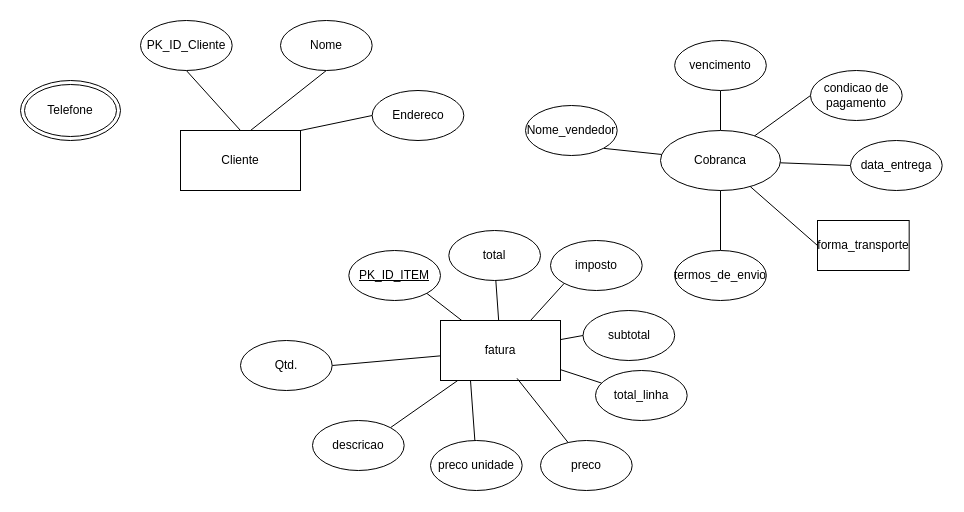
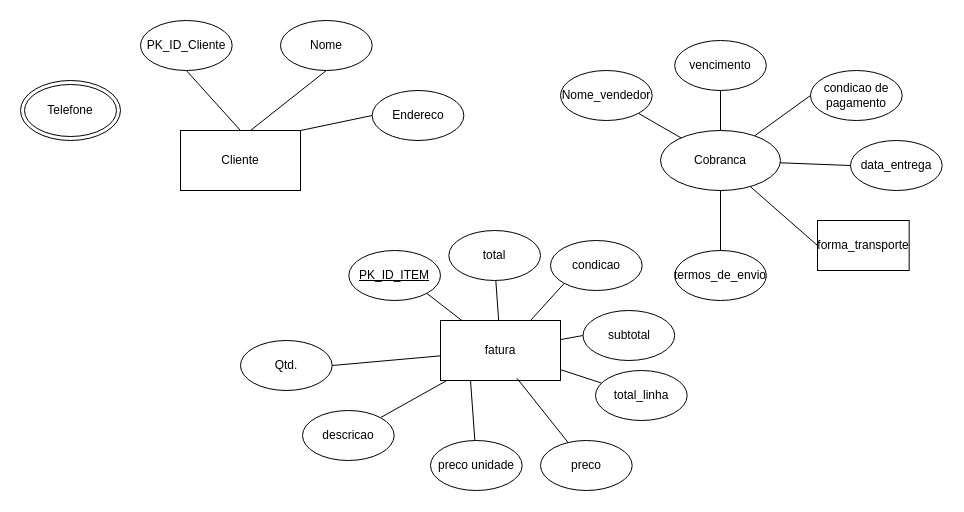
  <mxCell id="0" />
  <mxCell id="1" parent="0" />
  <mxCell id="2" value="Cliente" style="rounded=0;whiteSpace=wrap;html=1;" vertex="1" parent="1"><mxGeometry x="180" y="130" width="120" height="60" as="geometry" /></mxCell>
  <mxCell id="3" style="edgeStyle=none;shape=connector;rounded=0;orthogonalLoop=1;jettySize=auto;html=1;exitX=0.5;exitY=1;exitDx=0;exitDy=0;entryX=0.5;entryY=0;entryDx=0;entryDy=0;strokeColor=default;align=center;verticalAlign=middle;fontFamily=Helvetica;fontSize=11;fontColor=default;labelBackgroundColor=default;endArrow=none;endFill=0;" edge="1" parent="1" source="4" target="2"><mxGeometry relative="1" as="geometry" /></mxCell>
  <mxCell id="4" value="PK_ID_Cliente" style="ellipse;whiteSpace=wrap;html=1;" vertex="1" parent="1"><mxGeometry x="140" y="20" width="91.67" height="50" as="geometry" /></mxCell>
  <mxCell id="5" style="edgeStyle=none;shape=connector;rounded=0;orthogonalLoop=1;jettySize=auto;html=1;exitX=0.5;exitY=1;exitDx=0;exitDy=0;strokeColor=default;align=center;verticalAlign=middle;fontFamily=Helvetica;fontSize=11;fontColor=default;labelBackgroundColor=default;endArrow=none;endFill=0;" edge="1" parent="1" source="6"><mxGeometry relative="1" as="geometry"><mxPoint x="250" y="130" as="targetPoint" /></mxGeometry></mxCell>
  <mxCell id="6" value="Nome" style="ellipse;whiteSpace=wrap;html=1;" vertex="1" parent="1"><mxGeometry x="280" y="20" width="91.67" height="50" as="geometry" /></mxCell>
  <mxCell id="7" style="edgeStyle=none;shape=connector;rounded=0;orthogonalLoop=1;jettySize=auto;html=1;exitX=0;exitY=0.5;exitDx=0;exitDy=0;entryX=1;entryY=0;entryDx=0;entryDy=0;strokeColor=default;align=center;verticalAlign=middle;fontFamily=Helvetica;fontSize=11;fontColor=default;labelBackgroundColor=default;endArrow=none;endFill=0;" edge="1" parent="1" source="8" target="2"><mxGeometry relative="1" as="geometry" /></mxCell>
  <mxCell id="8" value="Endereco" style="ellipse;whiteSpace=wrap;html=1;" vertex="1" parent="1"><mxGeometry x="371.67" y="90" width="91.67" height="50" as="geometry" /></mxCell>
  <mxCell id="9" value="Telefone" style="ellipse;shape=doubleEllipse;whiteSpace=wrap;html=1;" vertex="1" parent="1"><mxGeometry x="20" y="80" width="100" height="60" as="geometry" /></mxCell>
  <mxCell id="10" style="edgeStyle=none;shape=connector;rounded=0;orthogonalLoop=1;jettySize=auto;html=1;entryX=0.5;entryY=1;entryDx=0;entryDy=0;strokeColor=default;align=center;verticalAlign=middle;fontFamily=Helvetica;fontSize=11;fontColor=default;labelBackgroundColor=default;endArrow=none;endFill=0;" edge="1" parent="1" source="11" target="14"><mxGeometry relative="1" as="geometry" /></mxCell>
  <mxCell id="11" value="Cobranca" style="ellipse;whiteSpace=wrap;html=1;" vertex="1" parent="1"><mxGeometry x="660" y="130" width="120" height="60" as="geometry" /></mxCell>
  <mxCell id="12" style="edgeStyle=none;shape=connector;rounded=0;orthogonalLoop=1;jettySize=auto;html=1;exitX=1;exitY=1;exitDx=0;exitDy=0;strokeColor=default;align=center;verticalAlign=middle;fontFamily=Helvetica;fontSize=11;fontColor=default;labelBackgroundColor=default;endArrow=none;endFill=0;" edge="1" parent="1" source="13" target="11"><mxGeometry relative="1" as="geometry" /></mxCell>
- <mxCell id="13" value="Nome_vendedor" style="ellipse;whiteSpace=wrap;html=1;" vertex="1" parent="1"><mxGeometry x="525" y="105" width="91.67" height="50" as="geometry" /></mxCell>
+ <mxCell id="13" value="Nome_vendedor" style="ellipse;whiteSpace=wrap;html=1;" vertex="1" parent="1"><mxGeometry x="560" y="70" width="91.67" height="50" as="geometry" /></mxCell>
  <mxCell id="14" value="vencimento" style="ellipse;whiteSpace=wrap;html=1;" vertex="1" parent="1"><mxGeometry x="674.17" y="40" width="91.67" height="50" as="geometry" /></mxCell>
  <mxCell id="15" style="edgeStyle=none;shape=connector;rounded=0;orthogonalLoop=1;jettySize=auto;html=1;exitX=0;exitY=0.5;exitDx=0;exitDy=0;strokeColor=default;align=center;verticalAlign=middle;fontFamily=Helvetica;fontSize=11;fontColor=default;labelBackgroundColor=default;endArrow=none;endFill=0;" edge="1" parent="1" source="16" target="11"><mxGeometry relative="1" as="geometry" /></mxCell>
  <mxCell id="16" value="condicao de pagamento" style="ellipse;whiteSpace=wrap;html=1;" vertex="1" parent="1"><mxGeometry x="810" y="70" width="91.67" height="50" as="geometry" /></mxCell>
  <mxCell id="17" style="edgeStyle=none;shape=connector;rounded=0;orthogonalLoop=1;jettySize=auto;html=1;exitX=0;exitY=0.5;exitDx=0;exitDy=0;strokeColor=default;align=center;verticalAlign=middle;fontFamily=Helvetica;fontSize=11;fontColor=default;labelBackgroundColor=default;endArrow=none;endFill=0;" edge="1" parent="1" source="18" target="11"><mxGeometry relative="1" as="geometry" /></mxCell>
  <mxCell id="18" value="data_entrega" style="ellipse;whiteSpace=wrap;html=1;" vertex="1" parent="1"><mxGeometry x="850" y="140" width="91.67" height="50" as="geometry" /></mxCell>
  <mxCell id="19" style="edgeStyle=none;shape=connector;rounded=0;orthogonalLoop=1;jettySize=auto;html=1;exitX=0;exitY=0.5;exitDx=0;exitDy=0;strokeColor=default;align=center;verticalAlign=middle;fontFamily=Helvetica;fontSize=11;fontColor=default;labelBackgroundColor=default;endArrow=none;endFill=0;" edge="1" parent="1" source="20" target="11"><mxGeometry relative="1" as="geometry" /></mxCell>
  <mxCell id="20" value="forma_transporte" style="whiteSpace=wrap;html=1;rounded=0;" vertex="1" parent="1"><mxGeometry x="817" y="220" width="91.67" height="50" as="geometry" /></mxCell>
  <mxCell id="21" style="edgeStyle=none;shape=connector;rounded=0;orthogonalLoop=1;jettySize=auto;html=1;exitX=0.5;exitY=0;exitDx=0;exitDy=0;strokeColor=default;align=center;verticalAlign=middle;fontFamily=Helvetica;fontSize=11;fontColor=default;labelBackgroundColor=default;endArrow=none;endFill=0;" edge="1" parent="1" source="22" target="11"><mxGeometry relative="1" as="geometry" /></mxCell>
  <mxCell id="22" value="termos_de_envio" style="ellipse;whiteSpace=wrap;html=1;" vertex="1" parent="1"><mxGeometry x="674.17" y="250" width="91.67" height="50" as="geometry" /></mxCell>
  <mxCell id="23" value="fatura" style="rounded=0;whiteSpace=wrap;html=1;" vertex="1" parent="1"><mxGeometry x="440" y="320" width="120" height="60" as="geometry" /></mxCell>
  <mxCell id="24" style="edgeStyle=none;shape=connector;rounded=0;orthogonalLoop=1;jettySize=auto;html=1;exitX=1;exitY=1;exitDx=0;exitDy=0;strokeColor=default;align=center;verticalAlign=middle;fontFamily=Helvetica;fontSize=11;fontColor=default;labelBackgroundColor=default;endArrow=none;endFill=0;" edge="1" parent="1" source="25" target="23"><mxGeometry relative="1" as="geometry" /></mxCell>
  <mxCell id="25" value="PK_ID_ITEM" style="ellipse;whiteSpace=wrap;html=1;fontStyle=4" vertex="1" parent="1"><mxGeometry x="348.33" y="250" width="91.67" height="50" as="geometry" /></mxCell>
  <mxCell id="26" style="edgeStyle=none;shape=connector;rounded=0;orthogonalLoop=1;jettySize=auto;html=1;exitX=1;exitY=0.5;exitDx=0;exitDy=0;strokeColor=default;align=center;verticalAlign=middle;fontFamily=Helvetica;fontSize=11;fontColor=default;labelBackgroundColor=default;endArrow=none;endFill=0;" edge="1" parent="1" source="27" target="23"><mxGeometry relative="1" as="geometry" /></mxCell>
  <mxCell id="27" value="Qtd." style="ellipse;whiteSpace=wrap;html=1;" vertex="1" parent="1"><mxGeometry x="240" y="340" width="91.67" height="50" as="geometry" /></mxCell>
  <mxCell id="28" style="edgeStyle=none;shape=connector;rounded=0;orthogonalLoop=1;jettySize=auto;html=1;exitX=1;exitY=0;exitDx=0;exitDy=0;strokeColor=default;align=center;verticalAlign=middle;fontFamily=Helvetica;fontSize=11;fontColor=default;labelBackgroundColor=default;endArrow=none;endFill=0;" edge="1" parent="1" source="29" target="23"><mxGeometry relative="1" as="geometry" /></mxCell>
- <mxCell id="29" value="descricao" style="ellipse;whiteSpace=wrap;html=1;" vertex="1" parent="1"><mxGeometry x="312" y="420" width="91.67" height="50" as="geometry" /></mxCell>
+ <mxCell id="29" value="descricao" style="ellipse;whiteSpace=wrap;html=1;" vertex="1" parent="1"><mxGeometry x="302" y="410" width="91.67" height="50" as="geometry" /></mxCell>
  <mxCell id="30" style="edgeStyle=none;shape=connector;rounded=0;orthogonalLoop=1;jettySize=auto;html=1;strokeColor=default;align=center;verticalAlign=middle;fontFamily=Helvetica;fontSize=11;fontColor=default;labelBackgroundColor=default;endArrow=none;endFill=0;entryX=0.25;entryY=1;entryDx=0;entryDy=0;" edge="1" parent="1" source="31" target="23"><mxGeometry relative="1" as="geometry" /></mxCell>
  <mxCell id="31" value="preco unidade" style="ellipse;whiteSpace=wrap;html=1;" vertex="1" parent="1"><mxGeometry x="430" y="440" width="91.67" height="50" as="geometry" /></mxCell>
  <mxCell id="32" value="preco" style="ellipse;whiteSpace=wrap;html=1;" vertex="1" parent="1"><mxGeometry x="540" y="440" width="91.67" height="50" as="geometry" /></mxCell>
  <mxCell id="33" style="edgeStyle=none;shape=connector;rounded=0;orthogonalLoop=1;jettySize=auto;html=1;strokeColor=default;align=center;verticalAlign=middle;fontFamily=Helvetica;fontSize=11;fontColor=default;labelBackgroundColor=default;endArrow=none;endFill=0;" edge="1" parent="1" source="34" target="23"><mxGeometry relative="1" as="geometry" /></mxCell>
  <mxCell id="34" value="total_linha" style="ellipse;whiteSpace=wrap;html=1;" vertex="1" parent="1"><mxGeometry x="595" y="370" width="91.67" height="50" as="geometry" /></mxCell>
  <mxCell id="35" style="edgeStyle=none;shape=connector;rounded=0;orthogonalLoop=1;jettySize=auto;html=1;entryX=0.638;entryY=0.964;entryDx=0;entryDy=0;entryPerimeter=0;strokeColor=default;align=center;verticalAlign=middle;fontFamily=Helvetica;fontSize=11;fontColor=default;labelBackgroundColor=default;endArrow=none;endFill=0;" edge="1" parent="1" source="32" target="23"><mxGeometry relative="1" as="geometry" /></mxCell>
  <mxCell id="36" style="edgeStyle=none;shape=connector;rounded=0;orthogonalLoop=1;jettySize=auto;html=1;exitX=0;exitY=0.5;exitDx=0;exitDy=0;strokeColor=default;align=center;verticalAlign=middle;fontFamily=Helvetica;fontSize=11;fontColor=default;labelBackgroundColor=default;endArrow=none;endFill=0;" edge="1" parent="1" source="37" target="23"><mxGeometry relative="1" as="geometry" /></mxCell>
  <mxCell id="37" value="subtotal" style="ellipse;whiteSpace=wrap;html=1;" vertex="1" parent="1"><mxGeometry x="582.5" y="310" width="91.67" height="50" as="geometry" /></mxCell>
  <mxCell id="38" style="edgeStyle=none;shape=connector;rounded=0;orthogonalLoop=1;jettySize=auto;html=1;exitX=0;exitY=1;exitDx=0;exitDy=0;entryX=0.75;entryY=0;entryDx=0;entryDy=0;strokeColor=default;align=center;verticalAlign=middle;fontFamily=Helvetica;fontSize=11;fontColor=default;labelBackgroundColor=default;endArrow=none;endFill=0;" edge="1" parent="1" source="39" target="23"><mxGeometry relative="1" as="geometry" /></mxCell>
- <mxCell id="39" value="imposto" style="ellipse;whiteSpace=wrap;html=1;" vertex="1" parent="1"><mxGeometry x="550" y="240" width="91.67" height="50" as="geometry" /></mxCell>
+ <mxCell id="39" value="condicao" style="ellipse;whiteSpace=wrap;html=1;" vertex="1" parent="1"><mxGeometry x="550" y="240" width="91.67" height="50" as="geometry" /></mxCell>
  <mxCell id="40" style="edgeStyle=none;shape=connector;rounded=0;orthogonalLoop=1;jettySize=auto;html=1;strokeColor=default;align=center;verticalAlign=middle;fontFamily=Helvetica;fontSize=11;fontColor=default;labelBackgroundColor=default;endArrow=none;endFill=0;" edge="1" parent="1" source="41" target="23"><mxGeometry relative="1" as="geometry" /></mxCell>
  <mxCell id="41" value="total" style="ellipse;whiteSpace=wrap;html=1;" vertex="1" parent="1"><mxGeometry x="448.33" y="230" width="91.67" height="50" as="geometry" /></mxCell>
